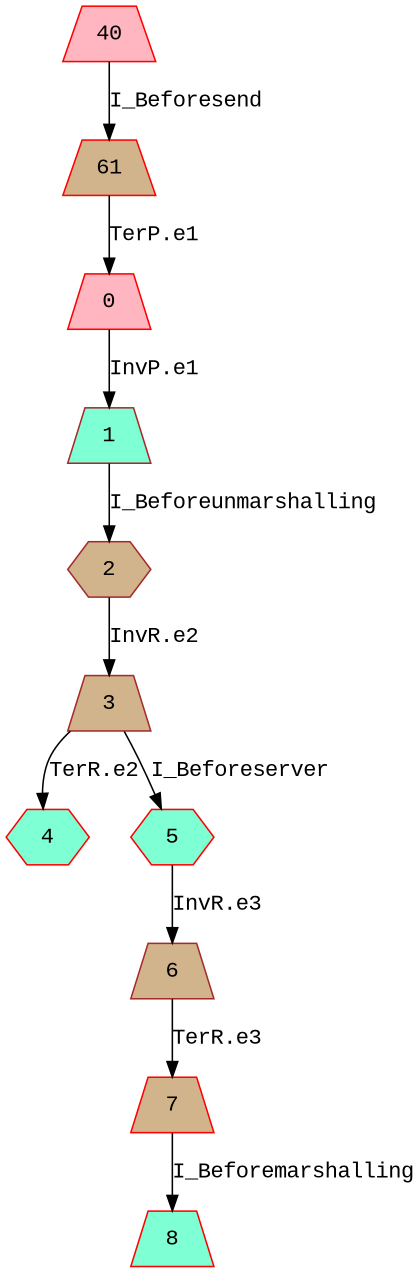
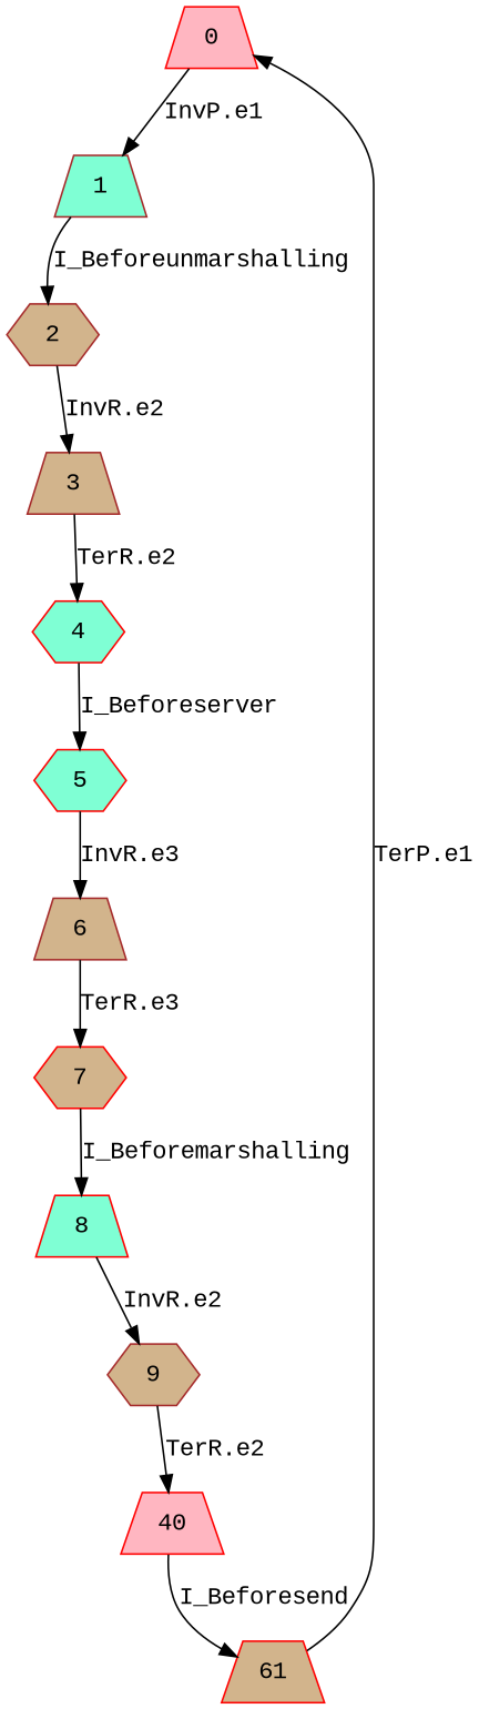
  digraph {
    fontname="Liberation Mono"
    node [color=red fillcolor=tan fontname="Liberation Mono" shape=trapezium style=filled]
    edge [fontname="Liberation Mono"]
    0 [fillcolor=lightpink]
    1 [color=brown fillcolor=aquamarine]
    2 [color=brown shape=hexagon]
    3 [color=brown]
    4 [fillcolor=aquamarine shape=hexagon]
    5 [fillcolor=aquamarine shape=hexagon]
    6 [color=brown]
-   7
+   7 [shape=hexagon]
    8 [fillcolor=aquamarine]
+   9 [color=brown shape=hexagon]
    n11 [fillcolor=lightpink label=40]
    n12 [label=61]
    0 -> 1 [label="InvP.e1"]
    1 -> 2 [label=I_Beforeunmarshalling]
    2 -> 3 [label="InvR.e2"]
    3 -> 4 [label="TerR.e2"]
-   3 -> 5 [label=I_Beforeserver]
+   4 -> 5 [label=I_Beforeserver]
    5 -> 6 [label="InvR.e3"]
    6 -> 7 [label="TerR.e3"]
    7 -> 8 [label=I_Beforemarshalling]
+   8 -> 9 [label="InvR.e2"]
+   9 -> n11 [label="TerR.e2"]
    n11 -> n12 [label=I_Beforesend]
    n12 -> 0 [label="TerP.e1"]
  }
